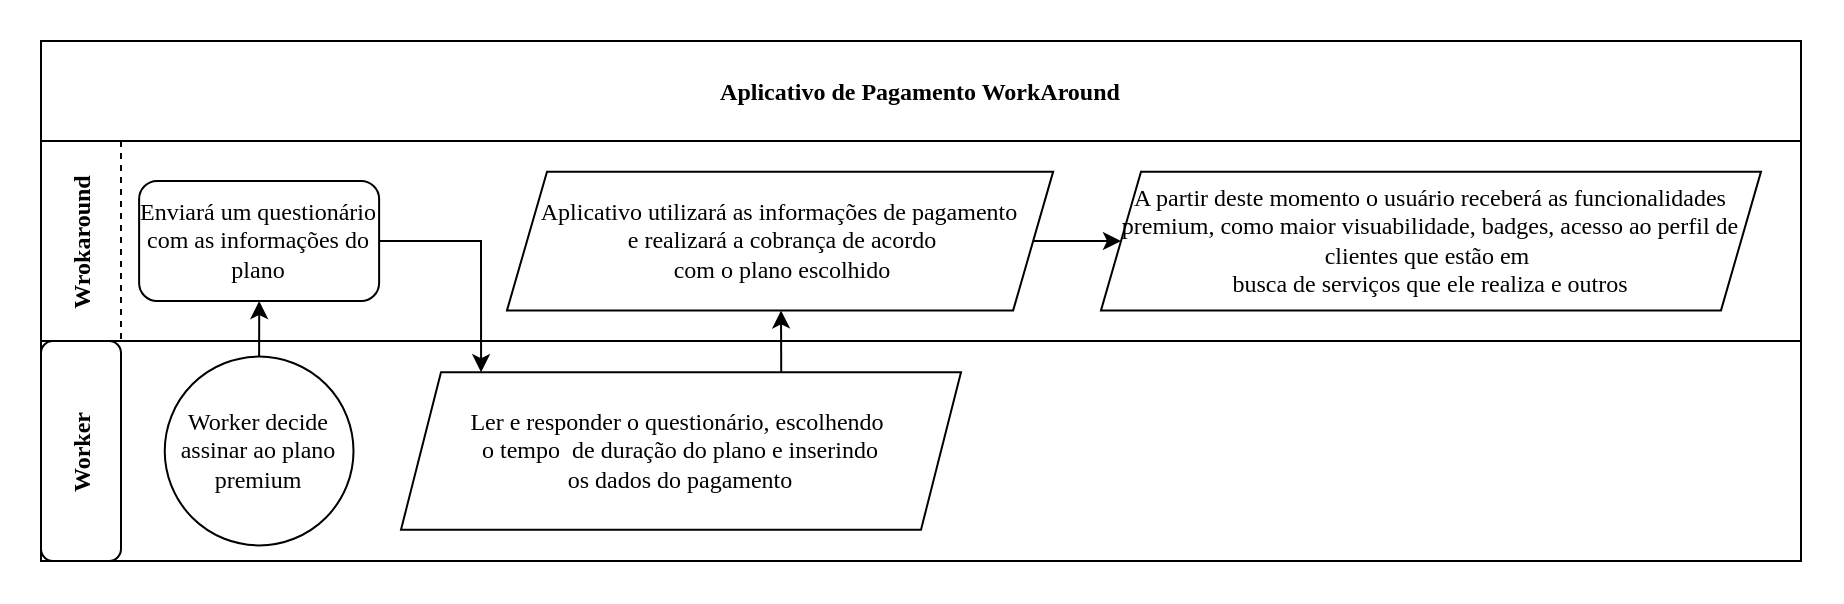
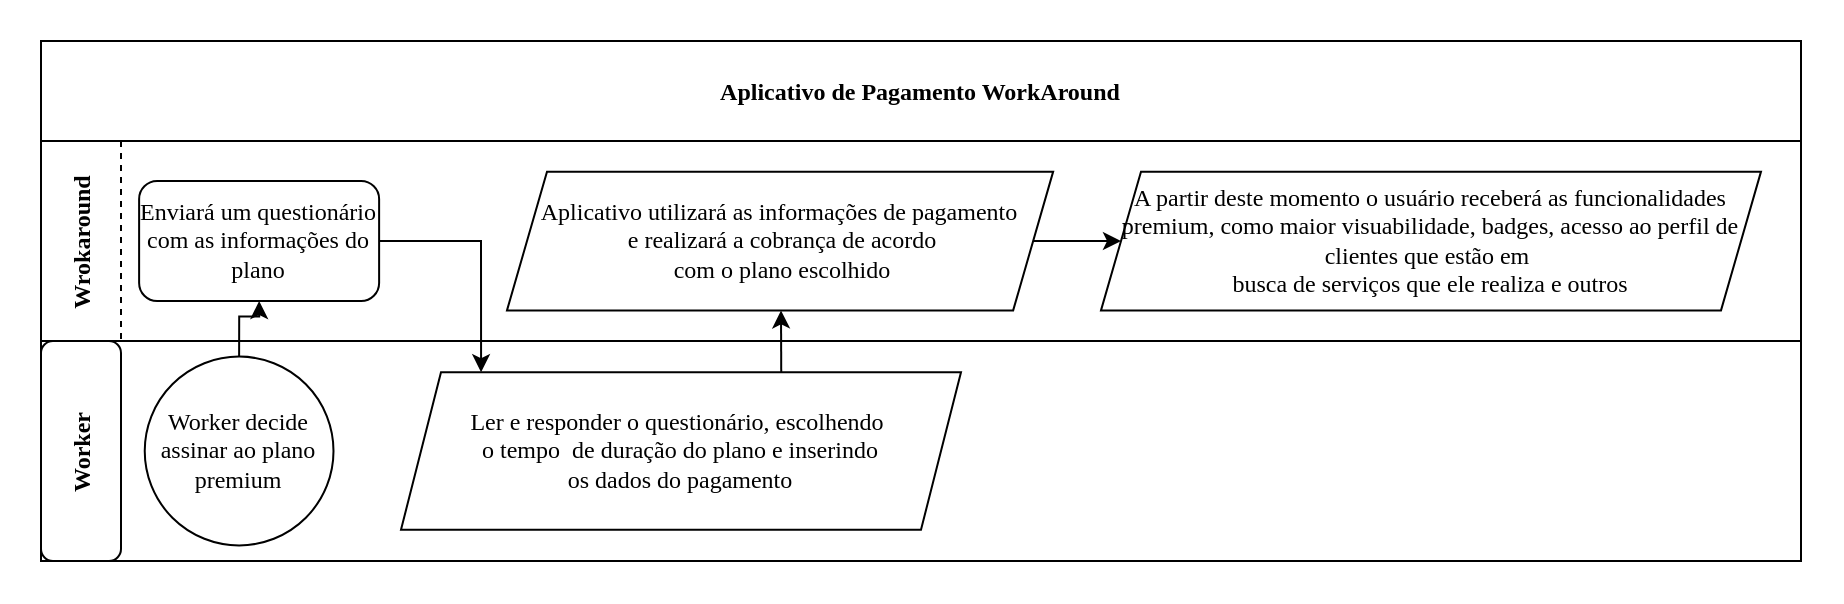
  <mxCell id="0" />
  <mxCell id="1" parent="0" />
  <mxCell id="2" value="" style="rounded=0;whiteSpace=wrap;html=1;fillColor=none;fontFamily=Comic Sans MS;" vertex="1" parent="1"><mxGeometry x="20" y="170" width="880" height="110" as="geometry" /></mxCell>
  <mxCell id="3" value="Worker" style="fillColor=none;fontStyle=1;direction=west;horizontal=0;fontFamily=Comic Sans MS;rounded=1;" vertex="1" parent="1"><mxGeometry x="20" y="170" width="40" height="110" as="geometry" /></mxCell>
  <mxCell id="4" value="" style="rounded=0;whiteSpace=wrap;html=1;fillColor=none;movable=1;resizable=1;rotatable=1;deletable=1;editable=1;locked=0;connectable=1;fontFamily=Comic Sans MS;" vertex="1" parent="1"><mxGeometry x="20" y="70" width="880" height="100" as="geometry" /></mxCell>
  <mxCell id="5" value="Wrokaround" style="rounded=0;fillColor=none;fontStyle=1;direction=west;horizontal=0;movable=1;resizable=1;rotatable=1;deletable=1;editable=1;locked=0;connectable=1;fontFamily=Comic Sans MS;dashed=1;" vertex="1" parent="1"><mxGeometry x="20" y="70" width="40" height="100" as="geometry" /></mxCell>
  <mxCell id="6" value="Aplicativo de Pagamento WorkAround" style="rounded=0;fillColor=none;fontStyle=1;fontFamily=Comic Sans MS;" vertex="1" parent="1"><mxGeometry x="20" y="20" width="880" height="50" as="geometry" /></mxCell>
  <mxCell id="7" style="edgeStyle=orthogonalEdgeStyle;rounded=0;orthogonalLoop=1;jettySize=auto;html=1;entryX=0;entryY=0.5;entryDx=0;entryDy=0;" edge="1" parent="1" source="8" target="15"><mxGeometry relative="1" as="geometry" /></mxCell>
  <mxCell id="8" value="Aplicativo utilizará as informações&amp;nbsp;&lt;span style=&quot;background-color: initial;&quot;&gt;de pagamento&lt;/span&gt;&lt;div&gt;&lt;span style=&quot;background-color: initial;&quot;&gt;&amp;nbsp;e realizará&amp;nbsp;&lt;/span&gt;&lt;span style=&quot;background-color: initial;&quot;&gt;a cobrança de acordo&lt;/span&gt;&lt;div&gt;&lt;span style=&quot;background-color: initial;&quot;&gt;&amp;nbsp;com o plano escolhido&lt;/span&gt;&lt;/div&gt;&lt;/div&gt;" style="shape=parallelogram;perimeter=parallelogramPerimeter;whiteSpace=wrap;html=1;fixedSize=1;fontFamily=Comic Sans MS;" vertex="1" parent="1"><mxGeometry x="253" y="85.32" width="273.08" height="69.37" as="geometry" /></mxCell>
  <mxCell id="9" style="edgeStyle=orthogonalEdgeStyle;rounded=0;orthogonalLoop=1;jettySize=auto;html=1;entryX=0.143;entryY=0;entryDx=0;entryDy=0;entryPerimeter=0;" edge="1" parent="1" source="10" target="13"><mxGeometry relative="1" as="geometry"><Array as="points"><mxPoint x="240" y="120" /></Array></mxGeometry></mxCell>
  <mxCell id="10" value="Enviará um questionário com as informações do plano" style="rounded=1;whiteSpace=wrap;html=1;fontFamily=Comic Sans MS;" vertex="1" parent="1"><mxGeometry x="69.06" y="90" width="120" height="60" as="geometry" /></mxCell>
  <mxCell id="11" style="edgeStyle=orthogonalEdgeStyle;rounded=0;orthogonalLoop=1;jettySize=auto;html=1;entryX=0.5;entryY=1;entryDx=0;entryDy=0;" edge="1" parent="1" source="12" target="10"><mxGeometry relative="1" as="geometry" /></mxCell>
- <mxCell id="12" value="Worker decide assinar ao plano premium" style="ellipse;whiteSpace=wrap;html=1;aspect=fixed;fontFamily=Comic Sans MS;" vertex="1" parent="1"><mxGeometry x="81.87" y="177.81" width="94.38" height="94.38" as="geometry" /></mxCell>
+ <mxCell id="12" value="Worker decide assinar ao plano premium" style="ellipse;whiteSpace=wrap;html=1;aspect=fixed;fontFamily=Comic Sans MS;" vertex="1" parent="1"><mxGeometry x="71.87" y="177.81" width="94.38" height="94.38" as="geometry" /></mxCell>
  <mxCell id="13" value="Ler e responder o questionário, escolhendo&amp;nbsp;&lt;div&gt;o tempo&amp;nbsp;&amp;nbsp;&lt;span style=&quot;background-color: initial;&quot;&gt;de duração do plano e inserindo&lt;/span&gt;&lt;div&gt;&amp;nbsp;os dados do pagamento&amp;nbsp;&lt;/div&gt;&lt;/div&gt;" style="shape=parallelogram;perimeter=parallelogramPerimeter;whiteSpace=wrap;html=1;fixedSize=1;fontFamily=Comic Sans MS;" vertex="1" parent="1"><mxGeometry x="200" y="185.62" width="280" height="78.75" as="geometry" /></mxCell>
  <mxCell id="14" style="edgeStyle=orthogonalEdgeStyle;rounded=0;orthogonalLoop=1;jettySize=auto;html=1;exitX=0.679;exitY=0.003;exitDx=0;exitDy=0;exitPerimeter=0;" edge="1" parent="1" source="13"><mxGeometry relative="1" as="geometry"><mxPoint x="390.01" y="180.69" as="sourcePoint" /><mxPoint x="390.01" y="154.69" as="targetPoint" /><Array as="points" /></mxGeometry></mxCell>
  <mxCell id="15" value="A partir deste momento o usuário receberá as funcionalidades premium, como maior visuabilidade, badges, acesso ao perfil de clientes que estão em&amp;nbsp;&lt;div&gt;busca&amp;nbsp;&lt;span style=&quot;background-color: initial;&quot;&gt;de serviços que ele realiza e outros&lt;/span&gt;&lt;/div&gt;" style="shape=parallelogram;perimeter=parallelogramPerimeter;whiteSpace=wrap;html=1;fixedSize=1;fontFamily=Comic Sans MS;" vertex="1" parent="1"><mxGeometry x="550" y="85.32" width="330" height="69.37" as="geometry" /></mxCell>
